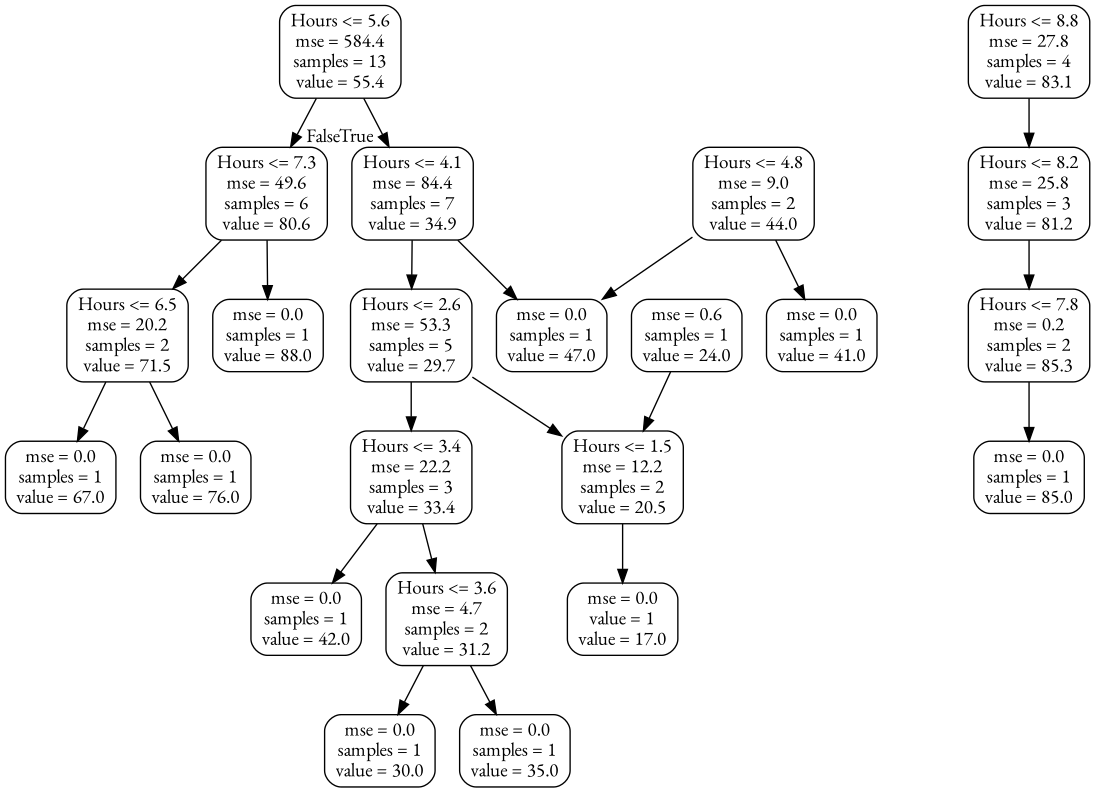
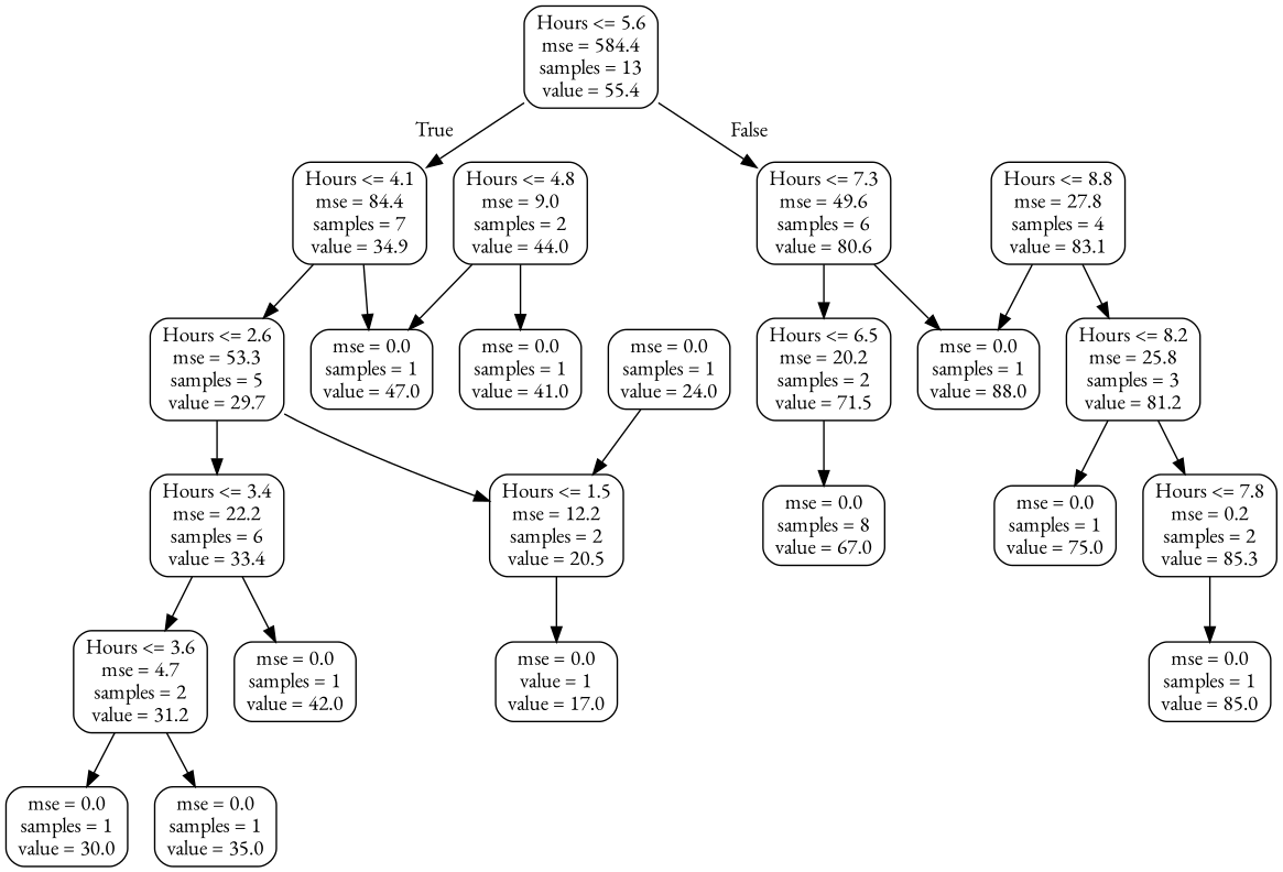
  digraph {
    fontname="EB Garamond"
    node [color=black fontname="EB Garamond" shape=box style=rounded]
    edge [fontname="EB Garamond"]
    n1 [label="Hours <= 5.6\nmse = 584.4\nsamples = 13\nvalue = 55.4"]
    n2 [label="Hours <= 4.1\nmse = 84.4\nsamples = 7\nvalue = 34.9"]
    n3 [label="Hours <= 7.3\nmse = 49.6\nsamples = 6\nvalue = 80.6"]
    n4 [label="Hours <= 2.6\nmse = 53.3\nsamples = 5\nvalue = 29.7"]
    n5 [label="mse = 0.0\nsamples = 1\nvalue = 47.0"]
    n6 [label="Hours <= 6.5\nmse = 20.2\nsamples = 2\nvalue = 71.5"]
    n7 [label="mse = 0.0\nsamples = 1\nvalue = 88.0"]
    n8 [label="Hours <= 1.5\nmse = 12.2\nsamples = 2\nvalue = 20.5"]
-   n9 [label="Hours <= 3.4\nmse = 22.2\nsamples = 3\nvalue = 33.4"]
+   n9 [label="Hours <= 3.4\nmse = 22.2\nsamples = 6\nvalue = 33.4"]
    n10 [label="Hours <= 4.8\nmse = 9.0\nsamples = 2\nvalue = 44.0"]
    n11 [label="mse = 0.0\nsamples = 1\nvalue = 41.0"]
    n12 [label="mse = 0.0\nvalue = 1\nvalue = 17.0"]
    n13 [label="mse = 0.0\nsamples = 1\nvalue = 42.0"]
    n14 [label="Hours <= 3.6\nmse = 4.7\nsamples = 2\nvalue = 31.2"]
-   n15 [label="mse = 0.6\nsamples = 1\nvalue = 24.0"]
+   n15 [label="mse = 0.0\nsamples = 1\nvalue = 24.0"]
    n16 [label="mse = 0.0\nsamples = 1\nvalue = 30.0"]
    n17 [label="mse = 0.0\nsamples = 1\nvalue = 35.0"]
-   n18 [label="mse = 0.0\nsamples = 1\nvalue = 67.0"]
-   n19 [label="mse = 0.0\nsamples = 1\nvalue = 76.0"]
+   n18 [label="mse = 0.0\nsamples = 8\nvalue = 67.0"]
    n20 [label="Hours <= 8.8\nmse = 27.8\nsamples = 4\nvalue = 83.1"]
    n21 [label="Hours <= 8.2\nmse = 25.8\nsamples = 3\nvalue = 81.2"]
    n22 [label="Hours <= 7.8\nmse = 0.2\nsamples = 2\nvalue = 85.3"]
+   n23 [label="mse = 0.0\nsamples = 1\nvalue = 75.0"]
    n24 [label="mse = 0.0\nsamples = 1\nvalue = 85.0"]
    n1 -> n2 [headlabel=True labelangle=45 labeldistance=2.5]
    n1 -> n3 [headlabel=False labelangle=-45 labeldistance=2.5]
    n2 -> n4
    n2 -> n5
    n3 -> n6
    n3 -> n7
    n4 -> n8
    n4 -> n9
    n6 -> n18
-   n6 -> n19
    n8 -> n12
    n9 -> n13
    n9 -> n14
    n10 -> n5
    n10 -> n11
    n14 -> n16
    n14 -> n17
    n15 -> n8
+   n20 -> n7
    n20 -> n21
    n21 -> n22
+   n21 -> n23
    n22 -> n24
  }
